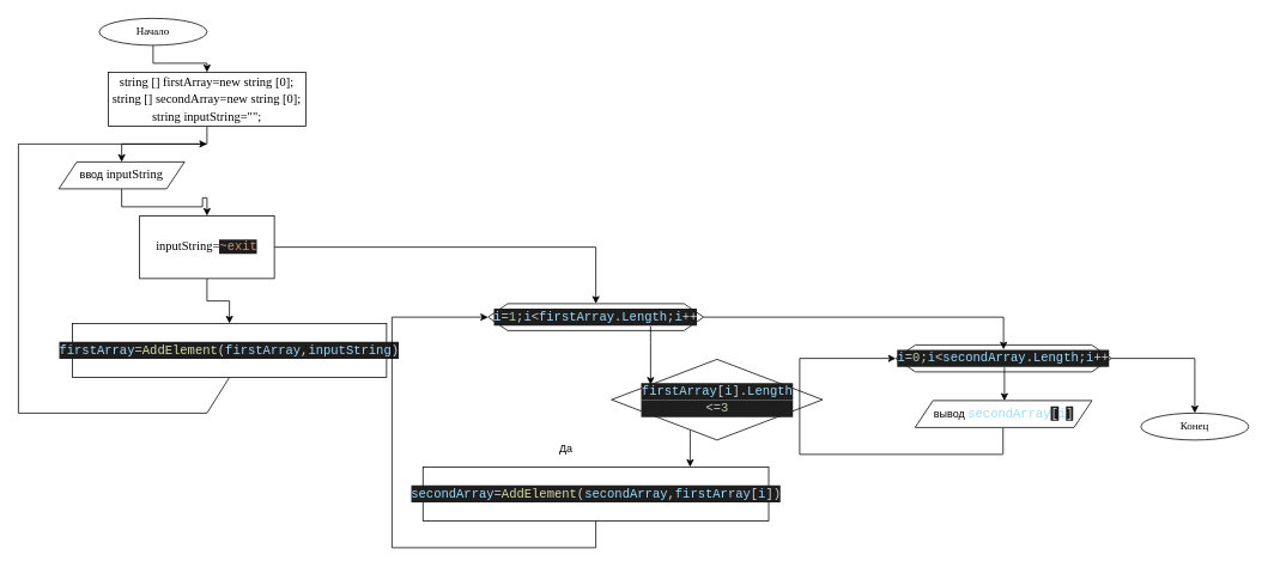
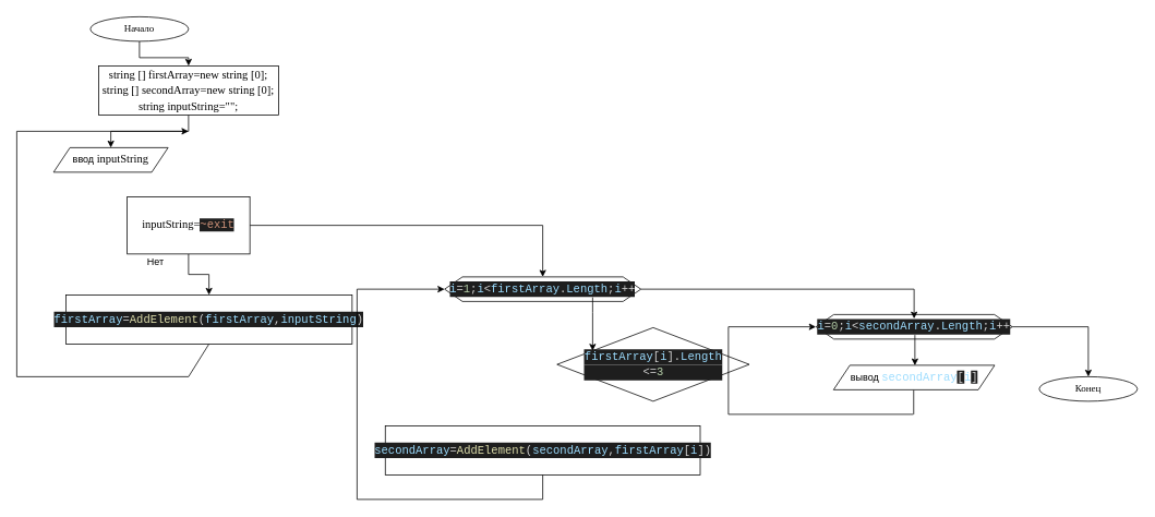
  <mxCell id="0" />
  <mxCell id="1" parent="0" />
  <mxCell id="2" value="" style="edgeStyle=orthogonalEdgeStyle;rounded=0;orthogonalLoop=1;jettySize=auto;html=1;" edge="1" parent="1" source="3" target="5"><mxGeometry relative="1" as="geometry" /></mxCell>
  <mxCell id="3" value="&lt;font face=&quot;Times New Roman&quot;&gt;Начало&lt;/font&gt;" style="ellipse;whiteSpace=wrap;html=1;" vertex="1" parent="1"><mxGeometry x="110" y="20" width="120" height="30" as="geometry" /></mxCell>
  <mxCell id="4" value="" style="edgeStyle=orthogonalEdgeStyle;rounded=0;orthogonalLoop=1;jettySize=auto;html=1;" edge="1" parent="1" source="5" target="7"><mxGeometry relative="1" as="geometry" /></mxCell>
  <mxCell id="5" value="&lt;div style=&quot;font-size: 14px ; line-height: 19px&quot;&gt;&lt;p&gt;&lt;font face=&quot;Times New Roman&quot;&gt;&lt;span style=&quot;background-color: rgb(255 , 255 , 255)&quot;&gt;string [] firstArray=new string [0];&lt;br&gt;&lt;/span&gt;&lt;span style=&quot;background-color: rgb(255 , 255 , 255)&quot;&gt;string [] secondArray=new string [0];&lt;br&gt;&lt;/span&gt;&lt;span style=&quot;background-color: rgb(255 , 255 , 255)&quot;&gt;string inputString=&quot;&quot;;&lt;/span&gt;&lt;/font&gt;&lt;/p&gt;&lt;/div&gt;" style="rounded=0;whiteSpace=wrap;html=1;" vertex="1" parent="1"><mxGeometry x="120" y="80" width="220" height="60" as="geometry" /></mxCell>
- <mxCell id="6" value="" style="edgeStyle=orthogonalEdgeStyle;rounded=0;orthogonalLoop=1;jettySize=auto;html=1;" edge="1" parent="1" source="7" target="10"><mxGeometry relative="1" as="geometry" /></mxCell>
  <mxCell id="7" value="ввод&amp;nbsp;&lt;span style=&quot;font-family: &amp;#34;times new roman&amp;#34; ; font-size: 14px ; background-color: rgb(255 , 255 , 255)&quot;&gt;inputString&lt;/span&gt;" style="shape=parallelogram;perimeter=parallelogramPerimeter;whiteSpace=wrap;html=1;fixedSize=1;" vertex="1" parent="1"><mxGeometry x="65" y="180" width="140" height="30" as="geometry" /></mxCell>
  <mxCell id="8" value="" style="edgeStyle=orthogonalEdgeStyle;rounded=0;orthogonalLoop=1;jettySize=auto;html=1;" edge="1" parent="1" source="10" target="12"><mxGeometry relative="1" as="geometry" /></mxCell>
  <mxCell id="9" style="edgeStyle=elbowEdgeStyle;rounded=0;orthogonalLoop=1;jettySize=auto;html=1;exitX=1;exitY=0.5;exitDx=0;exitDy=0;entryX=0.5;entryY=0;entryDx=0;entryDy=0;endArrow=classic;endFill=1;" edge="1" parent="1" source="10" target="18"><mxGeometry relative="1" as="geometry"><Array as="points"><mxPoint x="663" y="300" /><mxPoint x="660" y="310" /><mxPoint x="620" y="280" /></Array></mxGeometry></mxCell>
  <mxCell id="10" value="&lt;span style=&quot;font-family: &amp;#34;times new roman&amp;#34; ; font-size: 14px ; background-color: rgb(255 , 255 , 255)&quot;&gt;inputString=&lt;/span&gt;&lt;span style=&quot;color: rgb(206 , 145 , 120) ; background-color: rgb(30 , 30 , 30) ; font-family: &amp;#34;consolas&amp;#34; , &amp;#34;courier new&amp;#34; , monospace ; font-size: 14px&quot;&gt;~exit&lt;/span&gt;" style="whiteSpace=wrap;html=1;rounded=0;" vertex="1" parent="1"><mxGeometry x="155" y="240" width="150" height="70" as="geometry" /></mxCell>
  <mxCell id="11" style="rounded=0;orthogonalLoop=1;jettySize=auto;html=1;exitX=0.5;exitY=1;exitDx=0;exitDy=0;elbow=vertical;endArrow=none;endFill=0;" edge="1" parent="1" source="12"><mxGeometry relative="1" as="geometry"><mxPoint x="230" y="460" as="targetPoint" /></mxGeometry></mxCell>
  <mxCell id="12" value="&lt;div style=&quot;color: rgb(212 , 212 , 212) ; background-color: rgb(30 , 30 , 30) ; font-family: &amp;#34;consolas&amp;#34; , &amp;#34;courier new&amp;#34; , monospace ; font-size: 14px ; line-height: 19px&quot;&gt;&lt;span style=&quot;color: #9cdcfe&quot;&gt;firstArray&lt;/span&gt;=&lt;span style=&quot;color: #dcdcaa&quot;&gt;AddElement&lt;/span&gt;(&lt;span style=&quot;color: #9cdcfe&quot;&gt;firstArray&lt;/span&gt;,&lt;span style=&quot;color: #9cdcfe&quot;&gt;inputString&lt;/span&gt;)&lt;/div&gt;" style="rounded=0;whiteSpace=wrap;html=1;" vertex="1" parent="1"><mxGeometry x="80" y="360" width="350" height="60" as="geometry" /></mxCell>
+ <mxCell id="13" value="Нет" style="text;html=1;strokeColor=none;fillColor=none;align=center;verticalAlign=middle;whiteSpace=wrap;rounded=0;" vertex="1" parent="1"><mxGeometry x="170" y="310" width="40" height="20" as="geometry" /></mxCell>
  <mxCell id="14" style="rounded=0;orthogonalLoop=1;jettySize=auto;html=1;elbow=vertical;endArrow=none;endFill=0;" edge="1" parent="1"><mxGeometry relative="1" as="geometry"><mxPoint x="230" y="460" as="targetPoint" /><mxPoint x="20" y="460" as="sourcePoint" /></mxGeometry></mxCell>
  <mxCell id="15" style="rounded=0;orthogonalLoop=1;jettySize=auto;html=1;elbow=vertical;endArrow=none;endFill=0;" edge="1" parent="1"><mxGeometry relative="1" as="geometry"><mxPoint x="20" y="160" as="targetPoint" /><mxPoint x="20" y="460" as="sourcePoint" /></mxGeometry></mxCell>
  <mxCell id="16" value="" style="endArrow=classic;html=1;" edge="1" parent="1"><mxGeometry width="50" height="50" relative="1" as="geometry"><mxPoint x="20" y="160" as="sourcePoint" /><mxPoint x="230" y="160" as="targetPoint" /></mxGeometry></mxCell>
  <mxCell id="17" value="" style="group" vertex="1" connectable="0" parent="1"><mxGeometry x="543" y="338" width="240" height="30" as="geometry" /></mxCell>
  <mxCell id="18" value="" style="verticalLabelPosition=bottom;verticalAlign=top;html=1;shape=hexagon;perimeter=hexagonPerimeter2;arcSize=6;size=0.091;" vertex="1" parent="17"><mxGeometry width="240" height="30" as="geometry" /></mxCell>
  <mxCell id="19" value="&lt;div style=&quot;color: rgb(212 , 212 , 212) ; background-color: rgb(30 , 30 , 30) ; font-family: &amp;#34;consolas&amp;#34; , &amp;#34;courier new&amp;#34; , monospace ; font-size: 14px ; line-height: 19px&quot;&gt;&lt;span style=&quot;color: #9cdcfe&quot;&gt;i&lt;/span&gt;=&lt;span style=&quot;color: #b5cea8&quot;&gt;1&lt;/span&gt;;&lt;span style=&quot;color: #9cdcfe&quot;&gt;i&lt;/span&gt;&amp;lt;&lt;span style=&quot;color: #9cdcfe&quot;&gt;firstArray&lt;/span&gt;.&lt;span style=&quot;color: #9cdcfe&quot;&gt;Length&lt;/span&gt;;&lt;span style=&quot;color: #9cdcfe&quot;&gt;i&lt;/span&gt;++&lt;/div&gt;" style="text;html=1;strokeColor=none;fillColor=none;align=center;verticalAlign=middle;whiteSpace=wrap;rounded=0;" vertex="1" parent="17"><mxGeometry x="15" y="5" width="210" height="20" as="geometry" /></mxCell>
- <mxCell id="20" value="" style="edgeStyle=elbowEdgeStyle;rounded=0;orthogonalLoop=1;jettySize=auto;html=1;endArrow=classic;endFill=1;" edge="1" parent="1" source="21" target="22"><mxGeometry relative="1" as="geometry" /></mxCell>
  <mxCell id="21" value="&lt;div style=&quot;color: rgb(212 , 212 , 212) ; background-color: rgb(30 , 30 , 30) ; font-family: &amp;#34;consolas&amp;#34; , &amp;#34;courier new&amp;#34; , monospace ; font-size: 14px ; line-height: 19px&quot;&gt;&lt;span style=&quot;color: #9cdcfe&quot;&gt;firstArray&lt;/span&gt;[&lt;span style=&quot;color: #9cdcfe&quot;&gt;i&lt;/span&gt;].&lt;span style=&quot;color: #9cdcfe&quot;&gt;Length&lt;/span&gt;&lt;/div&gt;&lt;div style=&quot;color: rgb(212 , 212 , 212) ; background-color: rgb(30 , 30 , 30) ; font-family: &amp;#34;consolas&amp;#34; , &amp;#34;courier new&amp;#34; , monospace ; font-size: 14px ; line-height: 19px&quot;&gt;&amp;lt;=&lt;span style=&quot;color: #b5cea8&quot;&gt;3&lt;/span&gt;&lt;/div&gt;" style="rhombus;whiteSpace=wrap;html=1;" vertex="1" parent="1"><mxGeometry x="680.5" y="400" width="235" height="90" as="geometry" /></mxCell>
  <mxCell id="22" value="&lt;div style=&quot;color: rgb(212 , 212 , 212) ; background-color: rgb(30 , 30 , 30) ; font-family: &amp;#34;consolas&amp;#34; , &amp;#34;courier new&amp;#34; , monospace ; font-size: 14px ; line-height: 19px&quot;&gt;&lt;div style=&quot;font-family: &amp;#34;consolas&amp;#34; , &amp;#34;courier new&amp;#34; , monospace ; line-height: 19px&quot;&gt;&lt;span style=&quot;color: #9cdcfe&quot;&gt;secondArray&lt;/span&gt;=&lt;span style=&quot;color: #dcdcaa&quot;&gt;AddElement&lt;/span&gt;(&lt;span style=&quot;color: #9cdcfe&quot;&gt;secondArray&lt;/span&gt;,&lt;span style=&quot;color: #9cdcfe&quot;&gt;firstArray&lt;/span&gt;[&lt;span style=&quot;color: #9cdcfe&quot;&gt;i&lt;/span&gt;])&lt;/div&gt;&lt;/div&gt;" style="rounded=0;whiteSpace=wrap;html=1;" vertex="1" parent="1"><mxGeometry x="470.5" y="520" width="385" height="60" as="geometry" /></mxCell>
  <mxCell id="23" style="rounded=0;orthogonalLoop=1;jettySize=auto;html=1;exitX=0.5;exitY=1;exitDx=0;exitDy=0;elbow=vertical;endArrow=none;endFill=0;" edge="1" parent="1"><mxGeometry relative="1" as="geometry"><mxPoint x="663" y="610" as="targetPoint" /><mxPoint x="663" y="580" as="sourcePoint" /></mxGeometry></mxCell>
  <mxCell id="24" style="rounded=0;orthogonalLoop=1;jettySize=auto;html=1;elbow=vertical;endArrow=none;endFill=0;" edge="1" parent="1"><mxGeometry relative="1" as="geometry"><mxPoint x="663" y="610" as="targetPoint" /><mxPoint x="436" y="610" as="sourcePoint" /></mxGeometry></mxCell>
  <mxCell id="25" style="rounded=0;orthogonalLoop=1;jettySize=auto;html=1;elbow=vertical;endArrow=none;endFill=0;" edge="1" parent="1"><mxGeometry relative="1" as="geometry"><mxPoint x="436" y="353" as="targetPoint" /><mxPoint x="436" y="610" as="sourcePoint" /></mxGeometry></mxCell>
  <mxCell id="26" value="" style="endArrow=classic;html=1;" edge="1" parent="1"><mxGeometry width="50" height="50" relative="1" as="geometry"><mxPoint x="436" y="353" as="sourcePoint" /><mxPoint x="543" y="353" as="targetPoint" /></mxGeometry></mxCell>
  <mxCell id="27" value="" style="edgeStyle=elbowEdgeStyle;rounded=0;orthogonalLoop=1;jettySize=auto;html=1;endArrow=classic;endFill=1;" edge="1" parent="1" source="19" target="21"><mxGeometry relative="1" as="geometry" /></mxCell>
- <mxCell id="28" value="Да" style="text;html=1;strokeColor=none;fillColor=none;align=center;verticalAlign=middle;whiteSpace=wrap;rounded=0;" vertex="1" parent="1"><mxGeometry x="610" y="490" width="40" height="20" as="geometry" /></mxCell>
  <mxCell id="29" value="" style="group" vertex="1" connectable="0" parent="1"><mxGeometry x="997" y="384" width="240" height="30" as="geometry" /></mxCell>
  <mxCell id="30" value="" style="verticalLabelPosition=bottom;verticalAlign=top;html=1;shape=hexagon;perimeter=hexagonPerimeter2;arcSize=6;size=0.091;" vertex="1" parent="29"><mxGeometry width="240" height="30" as="geometry" /></mxCell>
  <mxCell id="31" value="&lt;div style=&quot;color: rgb(212 , 212 , 212) ; background-color: rgb(30 , 30 , 30) ; font-family: &amp;#34;consolas&amp;#34; , &amp;#34;courier new&amp;#34; , monospace ; font-size: 14px ; line-height: 19px&quot;&gt;&lt;div style=&quot;font-family: &amp;#34;consolas&amp;#34; , &amp;#34;courier new&amp;#34; , monospace ; line-height: 19px&quot;&gt;&lt;span style=&quot;color: #9cdcfe&quot;&gt;i&lt;/span&gt;=&lt;span style=&quot;color: #b5cea8&quot;&gt;0&lt;/span&gt;;&lt;span style=&quot;color: #9cdcfe&quot;&gt;i&lt;/span&gt;&amp;lt;&lt;span style=&quot;color: #9cdcfe&quot;&gt;secondArray&lt;/span&gt;.&lt;span style=&quot;color: #9cdcfe&quot;&gt;Length&lt;/span&gt;;&lt;span style=&quot;color: #9cdcfe&quot;&gt;i&lt;/span&gt;++&lt;/div&gt;&lt;/div&gt;" style="text;html=1;strokeColor=none;fillColor=none;align=center;verticalAlign=middle;whiteSpace=wrap;rounded=0;" vertex="1" parent="29"><mxGeometry x="15" y="5" width="210" height="20" as="geometry" /></mxCell>
  <mxCell id="32" style="rounded=0;orthogonalLoop=1;jettySize=auto;html=1;elbow=vertical;endArrow=none;endFill=0;" edge="1" parent="1"><mxGeometry relative="1" as="geometry"><mxPoint x="1116.5" y="506" as="targetPoint" /><mxPoint x="1116.5" y="476" as="sourcePoint" /></mxGeometry></mxCell>
  <mxCell id="33" style="rounded=0;orthogonalLoop=1;jettySize=auto;html=1;elbow=vertical;endArrow=none;endFill=0;" edge="1" parent="1"><mxGeometry relative="1" as="geometry"><mxPoint x="1116" y="506" as="targetPoint" /><mxPoint x="890" y="506" as="sourcePoint" /></mxGeometry></mxCell>
  <mxCell id="34" style="rounded=0;orthogonalLoop=1;jettySize=auto;html=1;elbow=vertical;endArrow=none;endFill=0;" edge="1" parent="1"><mxGeometry relative="1" as="geometry"><mxPoint x="890" y="399" as="targetPoint" /><mxPoint x="890" y="506" as="sourcePoint" /></mxGeometry></mxCell>
  <mxCell id="35" value="" style="endArrow=classic;html=1;" edge="1" parent="1"><mxGeometry width="50" height="50" relative="1" as="geometry"><mxPoint x="890" y="399" as="sourcePoint" /><mxPoint x="997" y="399" as="targetPoint" /></mxGeometry></mxCell>
  <mxCell id="36" value="" style="edgeStyle=elbowEdgeStyle;rounded=0;orthogonalLoop=1;jettySize=auto;html=1;endArrow=classic;endFill=1;" edge="1" source="31" parent="1"><mxGeometry relative="1" as="geometry"><mxPoint x="1117.571" y="446.219" as="targetPoint" /></mxGeometry></mxCell>
  <mxCell id="37" value="вывод&amp;nbsp;&lt;span style=&quot;font-family: &amp;#34;consolas&amp;#34; , &amp;#34;courier new&amp;#34; , monospace ; font-size: 14px ; color: rgb(156 , 220 , 254)&quot;&gt;secondArray&lt;/span&gt;&lt;span style=&quot;background-color: rgb(30 , 30 , 30) ; color: rgb(212 , 212 , 212) ; font-family: &amp;#34;consolas&amp;#34; , &amp;#34;courier new&amp;#34; , monospace ; font-size: 14px&quot;&gt;[&lt;/span&gt;&lt;span style=&quot;font-family: &amp;#34;consolas&amp;#34; , &amp;#34;courier new&amp;#34; , monospace ; font-size: 14px ; color: rgb(156 , 220 , 254)&quot;&gt;i&lt;/span&gt;&lt;span style=&quot;background-color: rgb(30 , 30 , 30) ; color: rgb(212 , 212 , 212) ; font-family: &amp;#34;consolas&amp;#34; , &amp;#34;courier new&amp;#34; , monospace ; font-size: 14px&quot;&gt;]&lt;/span&gt;" style="shape=parallelogram;perimeter=parallelogramPerimeter;whiteSpace=wrap;html=1;fixedSize=1;" vertex="1" parent="1"><mxGeometry x="1018.5" y="446" width="197" height="30" as="geometry" /></mxCell>
  <mxCell id="38" style="edgeStyle=elbowEdgeStyle;rounded=0;orthogonalLoop=1;jettySize=auto;html=1;exitX=1;exitY=0.5;exitDx=0;exitDy=0;entryX=0.5;entryY=0;entryDx=0;entryDy=0;endArrow=classic;endFill=1;" edge="1" parent="1" source="18" target="31"><mxGeometry relative="1" as="geometry"><Array as="points"><mxPoint x="1117" y="360" /></Array></mxGeometry></mxCell>
  <mxCell id="39" value="&lt;font face=&quot;Times New Roman&quot;&gt;Конец&lt;/font&gt;" style="ellipse;whiteSpace=wrap;html=1;" vertex="1" parent="1"><mxGeometry x="1270" y="460" width="120" height="30" as="geometry" /></mxCell>
  <mxCell id="40" style="edgeStyle=elbowEdgeStyle;rounded=0;orthogonalLoop=1;jettySize=auto;html=1;exitX=1;exitY=0.5;exitDx=0;exitDy=0;entryX=0.5;entryY=0;entryDx=0;entryDy=0;endArrow=classic;endFill=1;" edge="1" parent="1" source="30" target="39"><mxGeometry relative="1" as="geometry"><Array as="points"><mxPoint x="1330" y="450" /></Array></mxGeometry></mxCell>
